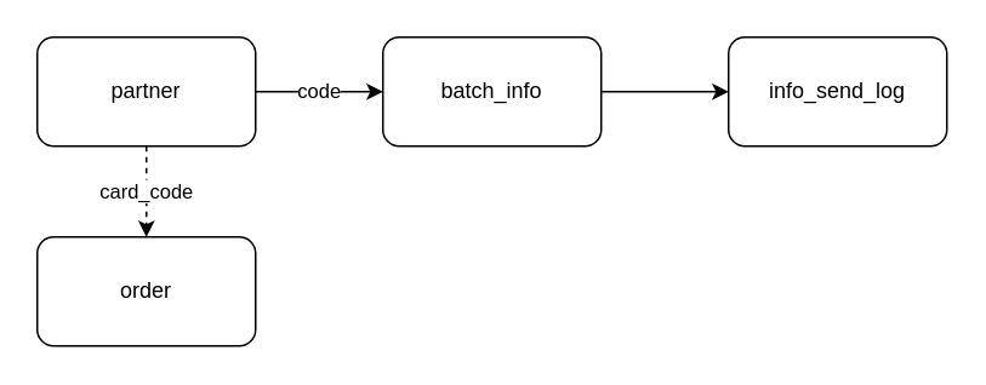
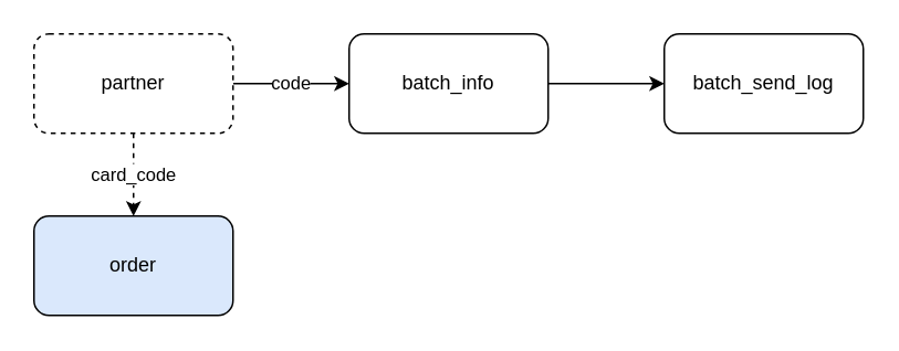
  <mxCell id="0" />
  <mxCell id="1" parent="0" />
  <mxCell id="2" value="code" style="edgeStyle=orthogonalEdgeStyle;rounded=0;orthogonalLoop=1;jettySize=auto;html=1;" edge="1" parent="1" source="4" target="6"><mxGeometry relative="1" as="geometry" /></mxCell>
  <mxCell id="3" value="card_code" style="edgeStyle=orthogonalEdgeStyle;rounded=0;orthogonalLoop=1;jettySize=auto;html=1;dashed=1;" edge="1" parent="1" source="4" target="8"><mxGeometry relative="1" as="geometry" /></mxCell>
- <mxCell id="4" value="partner" style="rounded=1;whiteSpace=wrap;html=1;" vertex="1" parent="1"><mxGeometry x="20" y="20" width="120" height="60" as="geometry" /></mxCell>
+ <mxCell id="4" value="partner" style="rounded=1;whiteSpace=wrap;html=1;dashed=1;" vertex="1" parent="1"><mxGeometry x="20" y="20" width="120" height="60" as="geometry" /></mxCell>
  <mxCell id="5" value="" style="edgeStyle=orthogonalEdgeStyle;rounded=0;orthogonalLoop=1;jettySize=auto;html=1;" edge="1" parent="1" source="6" target="7"><mxGeometry relative="1" as="geometry" /></mxCell>
  <mxCell id="6" value="batch_info" style="rounded=1;whiteSpace=wrap;html=1;" vertex="1" parent="1"><mxGeometry x="210" y="20" width="120" height="60" as="geometry" /></mxCell>
- <mxCell id="7" value="info_send_log" style="rounded=1;whiteSpace=wrap;html=1;" vertex="1" parent="1"><mxGeometry x="400" y="20" width="120" height="60" as="geometry" /></mxCell>
- <mxCell id="8" value="order" style="rounded=1;whiteSpace=wrap;html=1;" vertex="1" parent="1"><mxGeometry x="20" y="130" width="120" height="60" as="geometry" /></mxCell>
+ <mxCell id="7" value="batch_send_log" style="rounded=1;whiteSpace=wrap;html=1;" vertex="1" parent="1"><mxGeometry x="400" y="20" width="120" height="60" as="geometry" /></mxCell>
+ <mxCell id="8" value="order" style="rounded=1;whiteSpace=wrap;html=1;fillColor=#dae8fc;" vertex="1" parent="1"><mxGeometry x="20" y="130" width="120" height="60" as="geometry" /></mxCell>
